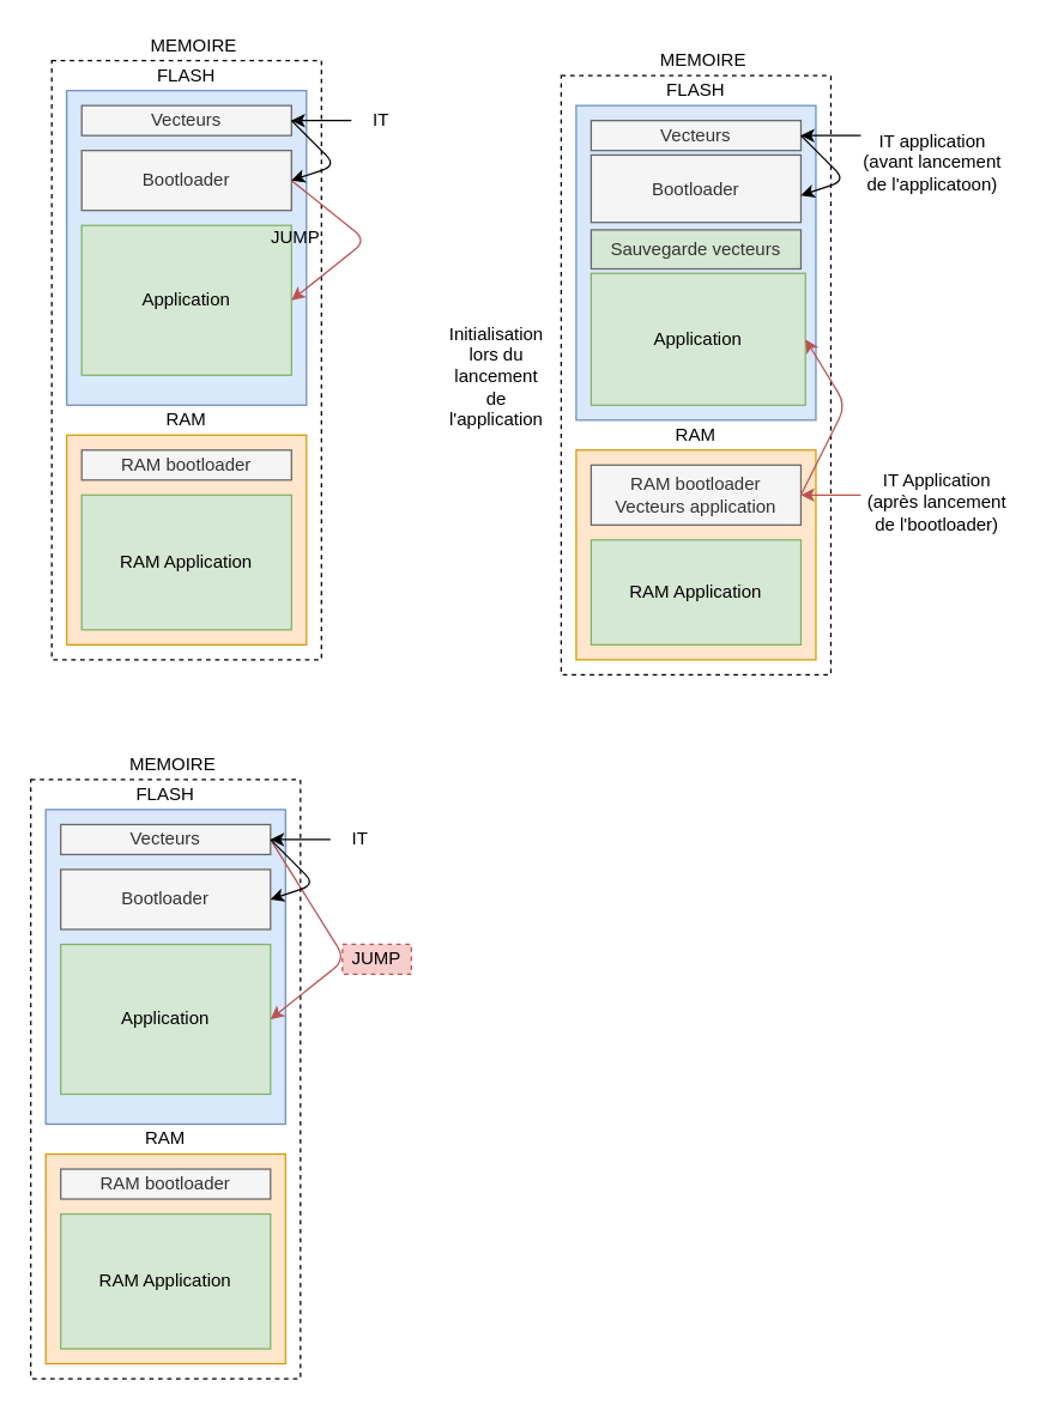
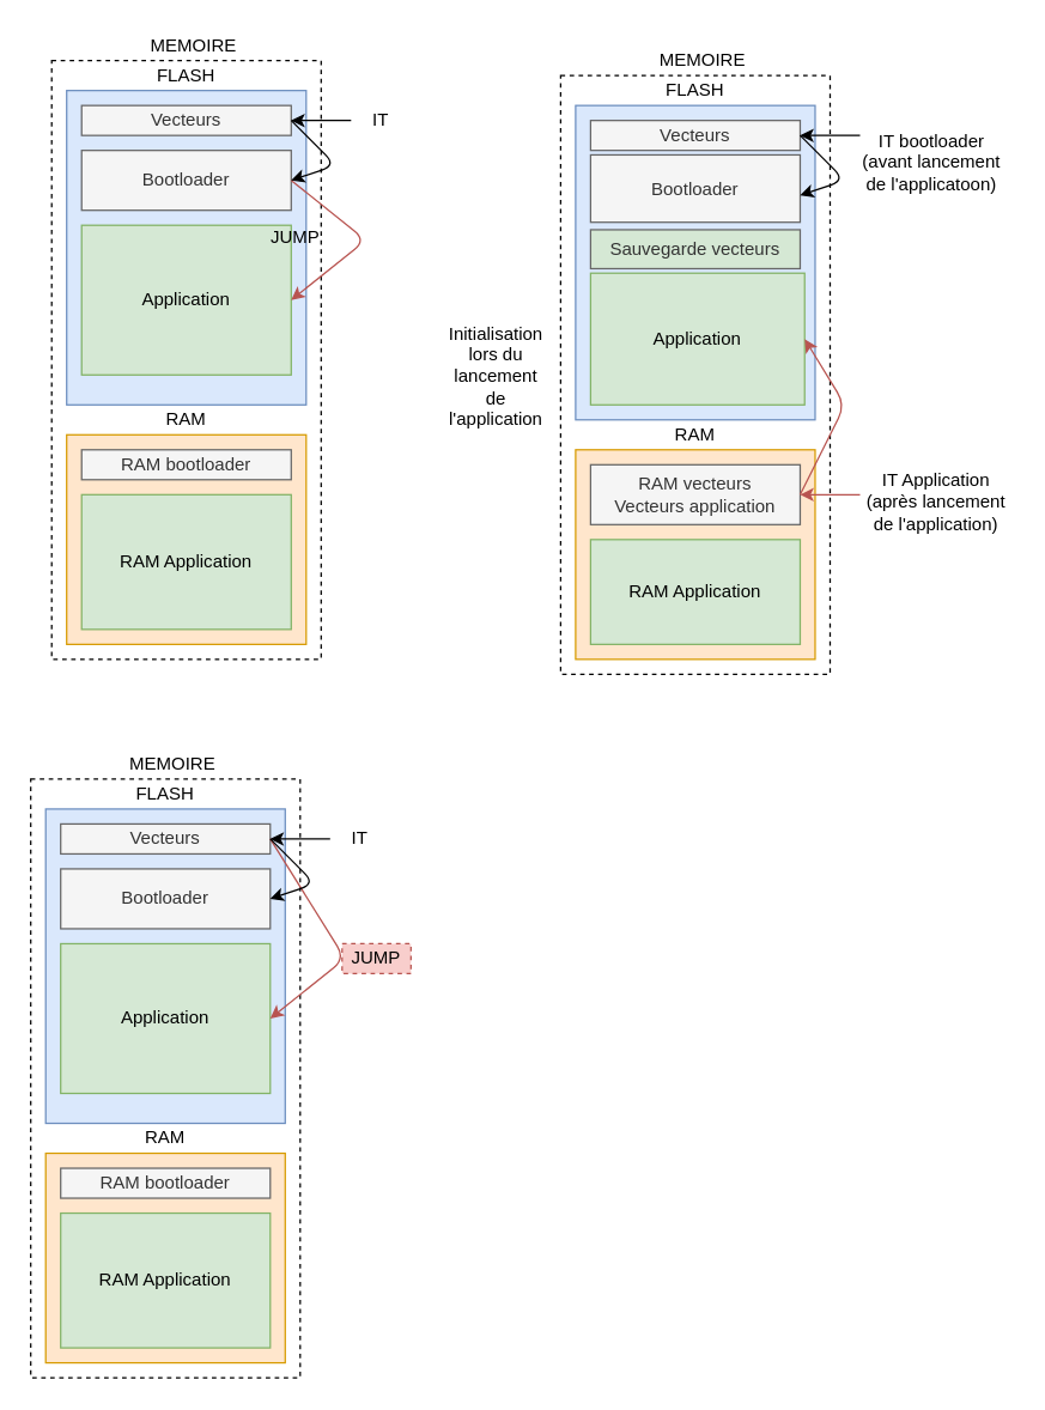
  <mxCell id="0" />
  <mxCell id="1" parent="0" />
  <mxCell id="2" value="" style="rounded=0;whiteSpace=wrap;html=1;dashed=1;" parent="1" vertex="1"><mxGeometry x="34" y="40" width="180" height="400" as="geometry" /></mxCell>
  <mxCell id="3" value="" style="rounded=0;whiteSpace=wrap;html=1;fillColor=#dae8fc;strokeColor=#6c8ebf;" parent="1" vertex="1"><mxGeometry x="44" y="60" width="160" height="210" as="geometry" /></mxCell>
  <mxCell id="4" value="" style="rounded=0;whiteSpace=wrap;html=1;fillColor=#ffe6cc;strokeColor=#d79b00;" parent="1" vertex="1"><mxGeometry x="44" y="290" width="160" height="140" as="geometry" /></mxCell>
  <mxCell id="5" value="Vecteurs" style="rounded=0;whiteSpace=wrap;html=1;fillColor=#f5f5f5;strokeColor=#666666;fontColor=#333333;" parent="1" vertex="1"><mxGeometry x="54" y="70" width="140" height="20" as="geometry" /></mxCell>
  <mxCell id="6" value="Bootloader" style="rounded=0;whiteSpace=wrap;html=1;fillColor=#f5f5f5;strokeColor=#666666;fontColor=#333333;" parent="1" vertex="1"><mxGeometry x="54" y="100" width="140" height="40" as="geometry" /></mxCell>
  <mxCell id="7" value="Application" style="rounded=0;whiteSpace=wrap;html=1;fillColor=#d5e8d4;strokeColor=#82b366;" parent="1" vertex="1"><mxGeometry x="54" y="150" width="140" height="100" as="geometry" /></mxCell>
  <mxCell id="8" value="RAM bootloader" style="rounded=0;whiteSpace=wrap;html=1;fillColor=#f5f5f5;strokeColor=#666666;fontColor=#333333;" parent="1" vertex="1"><mxGeometry x="54" y="300" width="140" height="20" as="geometry" /></mxCell>
  <mxCell id="9" value="RAM Application" style="rounded=0;whiteSpace=wrap;html=1;fillColor=#d5e8d4;strokeColor=#82b366;" parent="1" vertex="1"><mxGeometry x="54" y="330" width="140" height="90" as="geometry" /></mxCell>
  <mxCell id="10" value="RAM" style="text;html=1;strokeColor=none;fillColor=none;align=center;verticalAlign=middle;whiteSpace=wrap;rounded=0;dashed=1;" parent="1" vertex="1"><mxGeometry x="104" y="270" width="40" height="20" as="geometry" /></mxCell>
  <mxCell id="11" value="FLASH" style="text;html=1;strokeColor=none;fillColor=none;align=center;verticalAlign=middle;whiteSpace=wrap;rounded=0;dashed=1;" parent="1" vertex="1"><mxGeometry x="104" y="40" width="40" height="20" as="geometry" /></mxCell>
  <mxCell id="12" value="MEMOIRE" style="text;html=1;strokeColor=none;fillColor=none;align=center;verticalAlign=middle;whiteSpace=wrap;rounded=0;dashed=1;" parent="1" vertex="1"><mxGeometry x="84" y="20" width="90" height="20" as="geometry" /></mxCell>
  <mxCell id="13" value="" style="endArrow=classic;html=1;entryX=1;entryY=0.5;entryDx=0;entryDy=0;" parent="1" target="5" edge="1"><mxGeometry width="50" height="50" relative="1" as="geometry"><mxPoint x="234" y="80" as="sourcePoint" /><mxPoint x="314" y="260" as="targetPoint" /></mxGeometry></mxCell>
  <mxCell id="14" value="IT" style="text;html=1;strokeColor=none;fillColor=none;align=center;verticalAlign=middle;whiteSpace=wrap;rounded=0;dashed=1;" parent="1" vertex="1"><mxGeometry x="234" y="70" width="40" height="20" as="geometry" /></mxCell>
  <mxCell id="15" value="" style="endArrow=classic;html=1;exitX=1;exitY=0.5;exitDx=0;exitDy=0;entryX=1;entryY=0.5;entryDx=0;entryDy=0;fillColor=#f8cecc;strokeColor=#b85450;" parent="1" source="6" target="7" edge="1"><mxGeometry width="50" height="50" relative="1" as="geometry"><mxPoint x="264" y="310" as="sourcePoint" /><mxPoint x="314" y="260" as="targetPoint" /><Array as="points"><mxPoint x="244" y="160" /></Array></mxGeometry></mxCell>
  <mxCell id="16" value="" style="endArrow=classic;html=1;exitX=1;exitY=0.5;exitDx=0;exitDy=0;" parent="1" source="5" edge="1"><mxGeometry width="50" height="50" relative="1" as="geometry"><mxPoint x="264" y="310" as="sourcePoint" /><mxPoint x="194" y="120" as="targetPoint" /><Array as="points"><mxPoint x="224" y="110" /></Array></mxGeometry></mxCell>
  <mxCell id="17" value="JUMP" style="text;html=1;strokeColor=none;fillColor=none;align=center;verticalAlign=middle;whiteSpace=wrap;rounded=0;dashed=1;" parent="1" vertex="1"><mxGeometry x="174" y="148" width="46" height="20" as="geometry" /></mxCell>
  <mxCell id="18" value="" style="rounded=0;whiteSpace=wrap;html=1;dashed=1;" parent="1" vertex="1"><mxGeometry x="374" y="50" width="180" height="400" as="geometry" /></mxCell>
  <mxCell id="19" value="" style="rounded=0;whiteSpace=wrap;html=1;fillColor=#dae8fc;strokeColor=#6c8ebf;" parent="1" vertex="1"><mxGeometry x="384" y="70" width="160" height="210" as="geometry" /></mxCell>
  <mxCell id="20" value="" style="rounded=0;whiteSpace=wrap;html=1;fillColor=#ffe6cc;strokeColor=#d79b00;" parent="1" vertex="1"><mxGeometry x="384" y="300" width="160" height="140" as="geometry" /></mxCell>
  <mxCell id="21" value="Vecteurs" style="rounded=0;whiteSpace=wrap;html=1;fillColor=#f5f5f5;strokeColor=#666666;fontColor=#333333;" parent="1" vertex="1"><mxGeometry x="394" y="80" width="140" height="20" as="geometry" /></mxCell>
  <mxCell id="22" value="Bootloader" style="rounded=0;whiteSpace=wrap;html=1;fillColor=#f5f5f5;strokeColor=#666666;fontColor=#333333;" parent="1" vertex="1"><mxGeometry x="394" y="103" width="140" height="45" as="geometry" /></mxCell>
  <mxCell id="23" value="Application" style="rounded=0;whiteSpace=wrap;html=1;fillColor=#d5e8d4;strokeColor=#82b366;" parent="1" vertex="1"><mxGeometry x="394" y="182" width="143" height="88" as="geometry" /></mxCell>
- <mxCell id="24" value="RAM bootloader&lt;br&gt;Vecteurs application" style="rounded=0;whiteSpace=wrap;html=1;fillColor=#f5f5f5;strokeColor=#666666;fontColor=#333333;" parent="1" vertex="1"><mxGeometry x="394" y="310" width="140" height="40" as="geometry" /></mxCell>
+ <mxCell id="24" value="RAM vecteurs&lt;br&gt;Vecteurs application" style="rounded=0;whiteSpace=wrap;html=1;fillColor=#f5f5f5;strokeColor=#666666;fontColor=#333333;" parent="1" vertex="1"><mxGeometry x="394" y="310" width="140" height="40" as="geometry" /></mxCell>
  <mxCell id="25" value="RAM Application" style="rounded=0;whiteSpace=wrap;html=1;fillColor=#d5e8d4;strokeColor=#82b366;" parent="1" vertex="1"><mxGeometry x="394" y="360" width="140" height="70" as="geometry" /></mxCell>
  <mxCell id="26" value="RAM" style="text;html=1;strokeColor=none;fillColor=none;align=center;verticalAlign=middle;whiteSpace=wrap;rounded=0;dashed=1;" parent="1" vertex="1"><mxGeometry x="444" y="280" width="40" height="20" as="geometry" /></mxCell>
  <mxCell id="27" value="FLASH" style="text;html=1;strokeColor=none;fillColor=none;align=center;verticalAlign=middle;whiteSpace=wrap;rounded=0;dashed=1;" parent="1" vertex="1"><mxGeometry x="444" y="50" width="40" height="20" as="geometry" /></mxCell>
  <mxCell id="28" value="MEMOIRE" style="text;html=1;strokeColor=none;fillColor=none;align=center;verticalAlign=middle;whiteSpace=wrap;rounded=0;dashed=1;" parent="1" vertex="1"><mxGeometry x="424" y="30" width="90" height="20" as="geometry" /></mxCell>
  <mxCell id="29" value="" style="endArrow=classic;html=1;entryX=1;entryY=0.5;entryDx=0;entryDy=0;" parent="1" target="21" edge="1"><mxGeometry width="50" height="50" relative="1" as="geometry"><mxPoint x="574" y="90" as="sourcePoint" /><mxPoint x="654" y="270" as="targetPoint" /></mxGeometry></mxCell>
- <mxCell id="30" value="IT application&lt;br&gt;(avant lancement de l'applicatoon)" style="text;html=1;strokeColor=none;fillColor=none;align=center;verticalAlign=middle;whiteSpace=wrap;rounded=0;dashed=1;" parent="1" vertex="1"><mxGeometry x="574" y="80" width="96" height="55" as="geometry" /></mxCell>
+ <mxCell id="30" value="IT bootloader&lt;br&gt;(avant lancement de l'applicatoon)" style="text;html=1;strokeColor=none;fillColor=none;align=center;verticalAlign=middle;whiteSpace=wrap;rounded=0;dashed=1;" parent="1" vertex="1"><mxGeometry x="574" y="80" width="96" height="55" as="geometry" /></mxCell>
  <mxCell id="31" value="" style="endArrow=classic;html=1;exitX=1;exitY=0.5;exitDx=0;exitDy=0;" parent="1" source="21" edge="1"><mxGeometry width="50" height="50" relative="1" as="geometry"><mxPoint x="604" y="320" as="sourcePoint" /><mxPoint x="534" y="130" as="targetPoint" /><Array as="points"><mxPoint x="564" y="120" /></Array></mxGeometry></mxCell>
  <mxCell id="32" value="" style="endArrow=classic;html=1;entryX=1;entryY=0.5;entryDx=0;entryDy=0;fillColor=#f8cecc;strokeColor=#b85450;" parent="1" edge="1"><mxGeometry width="50" height="50" relative="1" as="geometry"><mxPoint x="574" y="330" as="sourcePoint" /><mxPoint x="534" y="330" as="targetPoint" /></mxGeometry></mxCell>
- <mxCell id="33" value="IT Application&lt;br&gt;(après lancement de l'bootloader)" style="text;html=1;strokeColor=none;fillColor=none;align=center;verticalAlign=middle;whiteSpace=wrap;rounded=0;dashed=1;" parent="1" vertex="1"><mxGeometry x="574" y="315" width="102" height="39" as="geometry" /></mxCell>
+ <mxCell id="33" value="IT Application&lt;br&gt;(après lancement de l'application)" style="text;html=1;strokeColor=none;fillColor=none;align=center;verticalAlign=middle;whiteSpace=wrap;rounded=0;dashed=1;" parent="1" vertex="1"><mxGeometry x="574" y="315" width="102" height="39" as="geometry" /></mxCell>
  <mxCell id="34" value="" style="endArrow=classic;html=1;entryX=1;entryY=0.5;entryDx=0;entryDy=0;exitX=1;exitY=0.5;exitDx=0;exitDy=0;fillColor=#f8cecc;strokeColor=#b85450;" parent="1" source="24" target="23" edge="1"><mxGeometry width="50" height="50" relative="1" as="geometry"><mxPoint x="264" y="390" as="sourcePoint" /><mxPoint x="314" y="340" as="targetPoint" /><Array as="points"><mxPoint x="564" y="270" /></Array></mxGeometry></mxCell>
  <mxCell id="35" value="" style="rounded=0;whiteSpace=wrap;html=1;dashed=1;" parent="1" vertex="1"><mxGeometry x="20" y="520" width="180" height="400" as="geometry" /></mxCell>
  <mxCell id="36" value="" style="rounded=0;whiteSpace=wrap;html=1;fillColor=#dae8fc;strokeColor=#6c8ebf;" parent="1" vertex="1"><mxGeometry x="30" y="540" width="160" height="210" as="geometry" /></mxCell>
  <mxCell id="37" value="" style="rounded=0;whiteSpace=wrap;html=1;fillColor=#ffe6cc;strokeColor=#d79b00;" parent="1" vertex="1"><mxGeometry x="30" y="770" width="160" height="140" as="geometry" /></mxCell>
  <mxCell id="38" value="Vecteurs" style="rounded=0;whiteSpace=wrap;html=1;fillColor=#f5f5f5;strokeColor=#666666;fontColor=#333333;" parent="1" vertex="1"><mxGeometry x="40" y="550" width="140" height="20" as="geometry" /></mxCell>
  <mxCell id="39" value="Bootloader" style="rounded=0;whiteSpace=wrap;html=1;fillColor=#f5f5f5;strokeColor=#666666;fontColor=#333333;" parent="1" vertex="1"><mxGeometry x="40" y="580" width="140" height="40" as="geometry" /></mxCell>
  <mxCell id="40" value="Application" style="rounded=0;whiteSpace=wrap;html=1;fillColor=#d5e8d4;strokeColor=#82b366;" parent="1" vertex="1"><mxGeometry x="40" y="630" width="140" height="100" as="geometry" /></mxCell>
  <mxCell id="41" value="RAM bootloader" style="rounded=0;whiteSpace=wrap;html=1;fillColor=#f5f5f5;strokeColor=#666666;fontColor=#333333;" parent="1" vertex="1"><mxGeometry x="40" y="780" width="140" height="20" as="geometry" /></mxCell>
  <mxCell id="42" value="RAM Application" style="rounded=0;whiteSpace=wrap;html=1;fillColor=#d5e8d4;strokeColor=#82b366;" parent="1" vertex="1"><mxGeometry x="40" y="810" width="140" height="90" as="geometry" /></mxCell>
  <mxCell id="43" value="RAM" style="text;html=1;strokeColor=none;fillColor=none;align=center;verticalAlign=middle;whiteSpace=wrap;rounded=0;dashed=1;" parent="1" vertex="1"><mxGeometry x="90" y="750" width="40" height="20" as="geometry" /></mxCell>
  <mxCell id="44" value="FLASH" style="text;html=1;strokeColor=none;fillColor=none;align=center;verticalAlign=middle;whiteSpace=wrap;rounded=0;dashed=1;" parent="1" vertex="1"><mxGeometry x="90" y="520" width="40" height="20" as="geometry" /></mxCell>
  <mxCell id="45" value="MEMOIRE" style="text;html=1;strokeColor=none;fillColor=none;align=center;verticalAlign=middle;whiteSpace=wrap;rounded=0;dashed=1;" parent="1" vertex="1"><mxGeometry x="70" y="500" width="90" height="20" as="geometry" /></mxCell>
  <mxCell id="46" value="" style="endArrow=classic;html=1;entryX=1;entryY=0.5;entryDx=0;entryDy=0;" parent="1" target="38" edge="1"><mxGeometry width="50" height="50" relative="1" as="geometry"><mxPoint x="220" y="560" as="sourcePoint" /><mxPoint x="300" y="740" as="targetPoint" /></mxGeometry></mxCell>
  <mxCell id="47" value="IT" style="text;html=1;strokeColor=none;fillColor=none;align=center;verticalAlign=middle;whiteSpace=wrap;rounded=0;dashed=1;" parent="1" vertex="1"><mxGeometry x="220" y="550" width="40" height="20" as="geometry" /></mxCell>
  <mxCell id="48" value="" style="endArrow=classic;html=1;exitX=1;exitY=0.5;exitDx=0;exitDy=0;entryX=1;entryY=0.5;entryDx=0;entryDy=0;fillColor=#f8cecc;strokeColor=#b85450;" parent="1" source="38" target="40" edge="1"><mxGeometry width="50" height="50" relative="1" as="geometry"><mxPoint x="250" y="790" as="sourcePoint" /><mxPoint x="300" y="740" as="targetPoint" /><Array as="points"><mxPoint x="230" y="640" /></Array></mxGeometry></mxCell>
  <mxCell id="49" value="" style="endArrow=classic;html=1;exitX=1;exitY=0.5;exitDx=0;exitDy=0;" parent="1" source="38" edge="1"><mxGeometry width="50" height="50" relative="1" as="geometry"><mxPoint x="250" y="790" as="sourcePoint" /><mxPoint x="180" y="600" as="targetPoint" /><Array as="points"><mxPoint x="210" y="590" /></Array></mxGeometry></mxCell>
  <mxCell id="50" value="JUMP" style="text;html=1;strokeColor=#b85450;fillColor=#f8cecc;align=center;verticalAlign=middle;whiteSpace=wrap;rounded=0;dashed=1;" parent="1" vertex="1"><mxGeometry x="228" y="630" width="46" height="20" as="geometry" /></mxCell>
  <mxCell id="51" value="Sauvegarde vecteurs" style="rounded=0;whiteSpace=wrap;html=1;fillColor=#d5e8d4;strokeColor=#666666;fontColor=#333333;" vertex="1" parent="1"><mxGeometry x="394" y="153" width="140" height="26" as="geometry" /></mxCell>
  <mxCell id="52" value="Initialisation lors du lancement de l'application" style="text;html=1;strokeColor=none;fillColor=none;align=center;verticalAlign=middle;whiteSpace=wrap;rounded=0;dashed=1;" vertex="1" parent="1"><mxGeometry x="294" y="216" width="74" height="69" as="geometry" /></mxCell>
